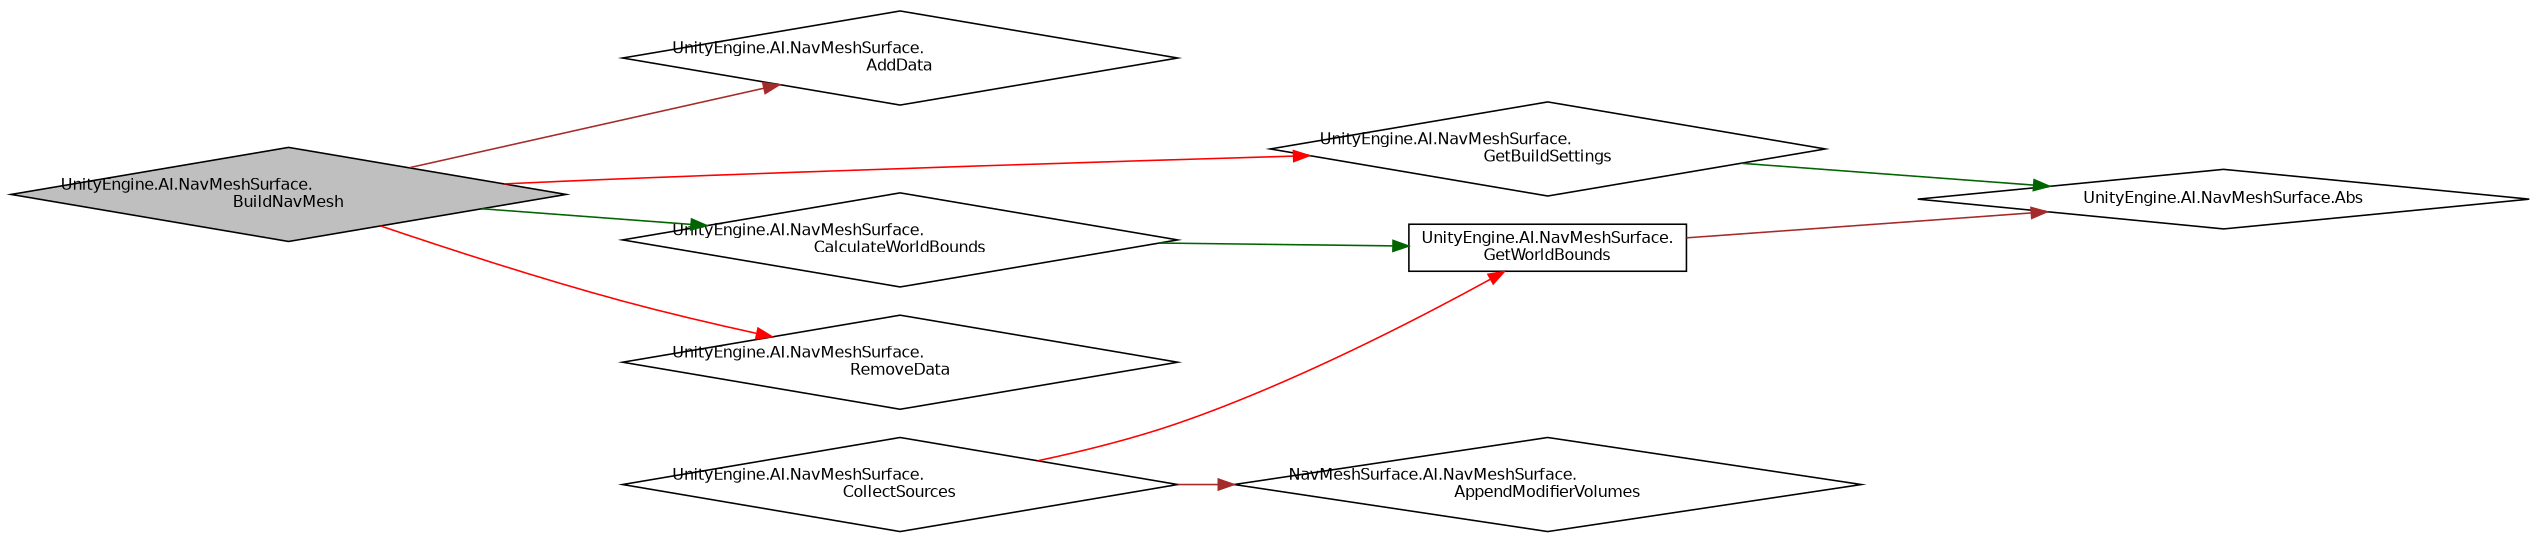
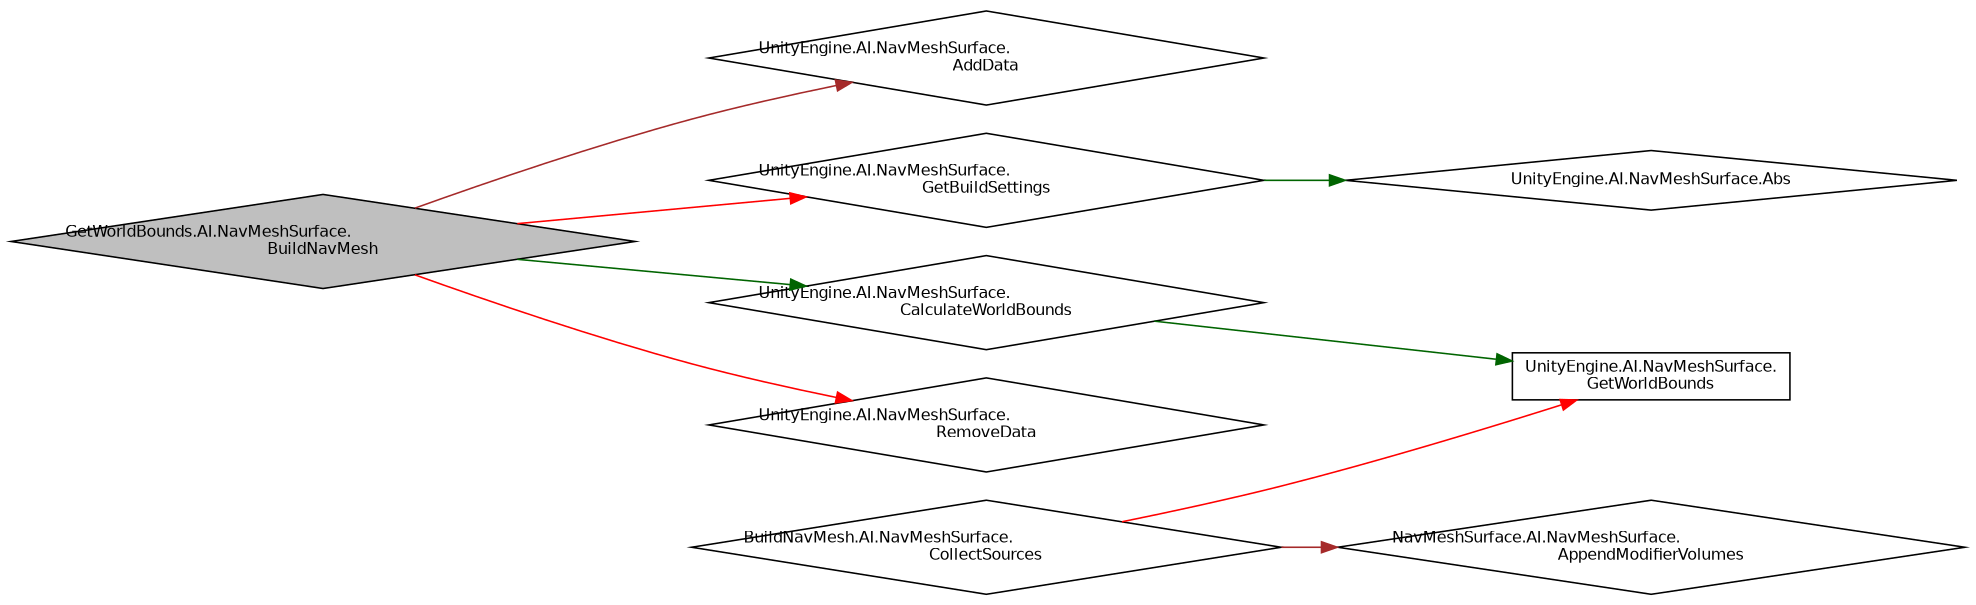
  digraph {
    fontname="DejaVu Sans"
    rankdir=LR
    node [color=black fillcolor=white fontname="DejaVu Sans" fontsize=10 shape=diamond style=filled]
    edge [color=darkgreen fontname="DejaVu Sans" fontsize=10 labelfontname=Helvetica labelfontsize=10 style=solid]
-   n1 [fillcolor=grey75 fontcolor=black height=0.2 label="UnityEngine.AI.NavMeshSurface.\lBuildNavMesh" width=0.4]
+   n1 [fillcolor=grey75 fontcolor=black height=0.2 label="GetWorldBounds.AI.NavMeshSurface.\lBuildNavMesh" width=0.4]
    n2 [height=0.2 label="UnityEngine.AI.NavMeshSurface.\lCalculateWorldBounds" width=0.4]
    n3 [height=0.2 label="UnityEngine.AI.NavMeshSurface.\lGetBuildSettings" width=0.4]
    n4 [height=0.2 label="UnityEngine.AI.NavMeshSurface.\lRemoveData" width=0.4]
    n5 [height=0.2 label="UnityEngine.AI.NavMeshSurface.\lAddData" width=0.4]
-   n6 [height=0.2 label="UnityEngine.AI.NavMeshSurface.\lCollectSources" width=0.4]
+   n6 [height=0.2 label="BuildNavMesh.AI.NavMeshSurface.\lCollectSources" width=0.4]
    n7 [height=0.2 label="UnityEngine.AI.NavMeshSurface.\lGetWorldBounds" shape=box width=0.4]
    n8 [height=0.2 label="NavMeshSurface.AI.NavMeshSurface.\lAppendModifierVolumes" width=0.4]
    n9 [height=0.2 label="UnityEngine.AI.NavMeshSurface.Abs" width=0.4]
    n1 -> n2
    n1 -> n3 [color=red]
    n1 -> n4 [color=red]
    n1 -> n5 [color=brown]
    n2 -> n7
    n3 -> n9
    n6 -> n7 [color=red]
    n6 -> n8 [color=brown]
-   n7 -> n9 [color=brown]
  }
